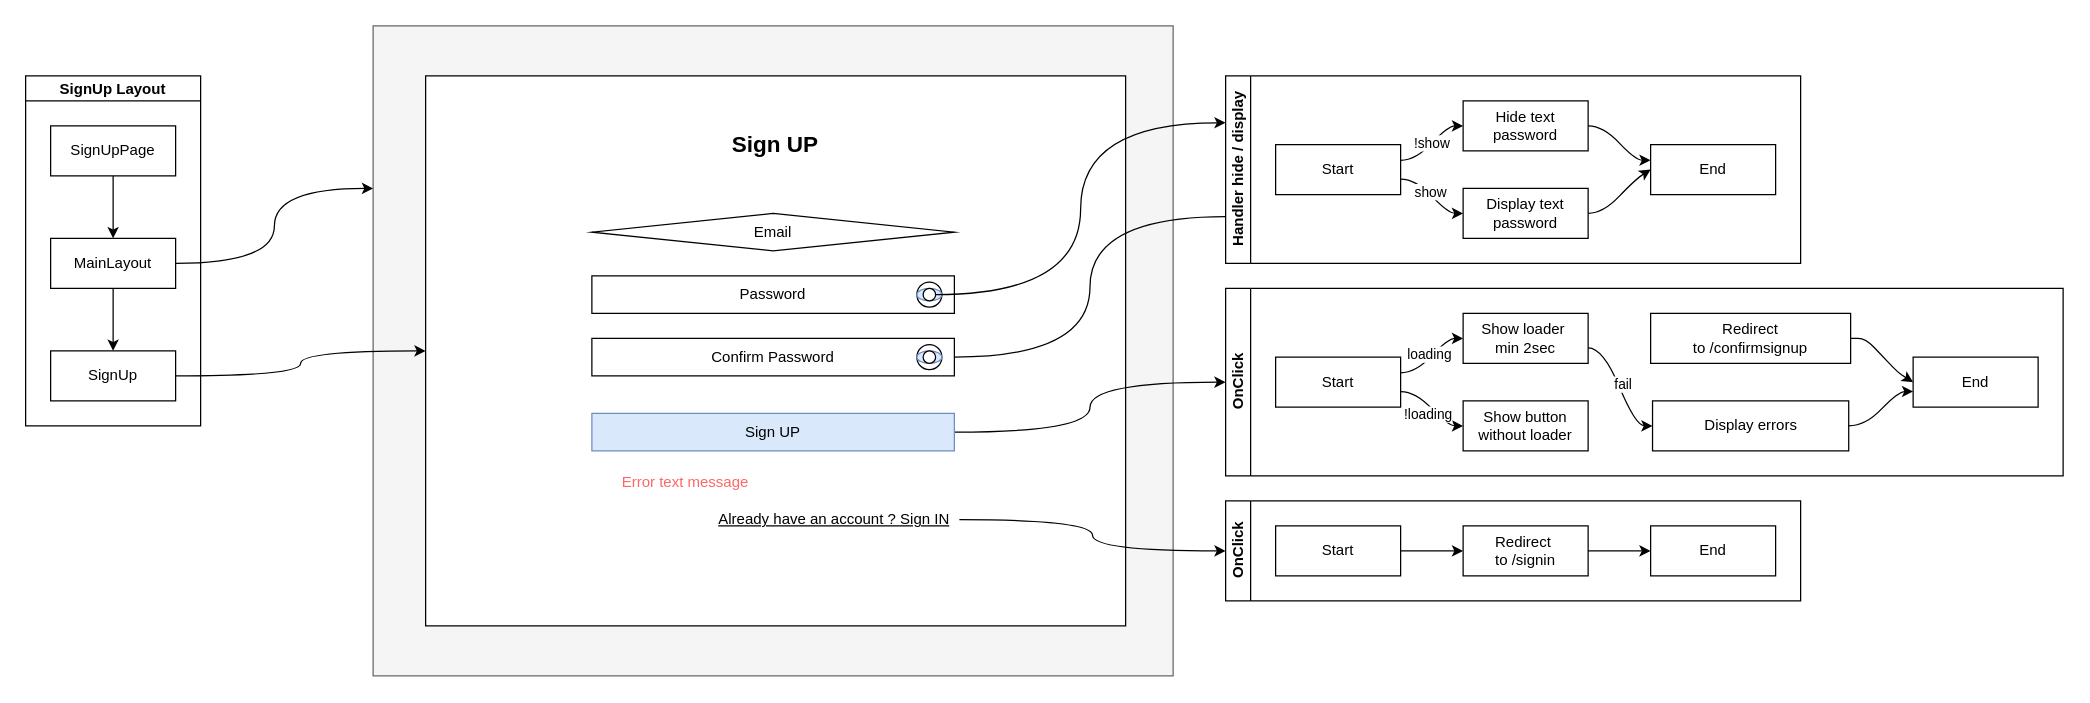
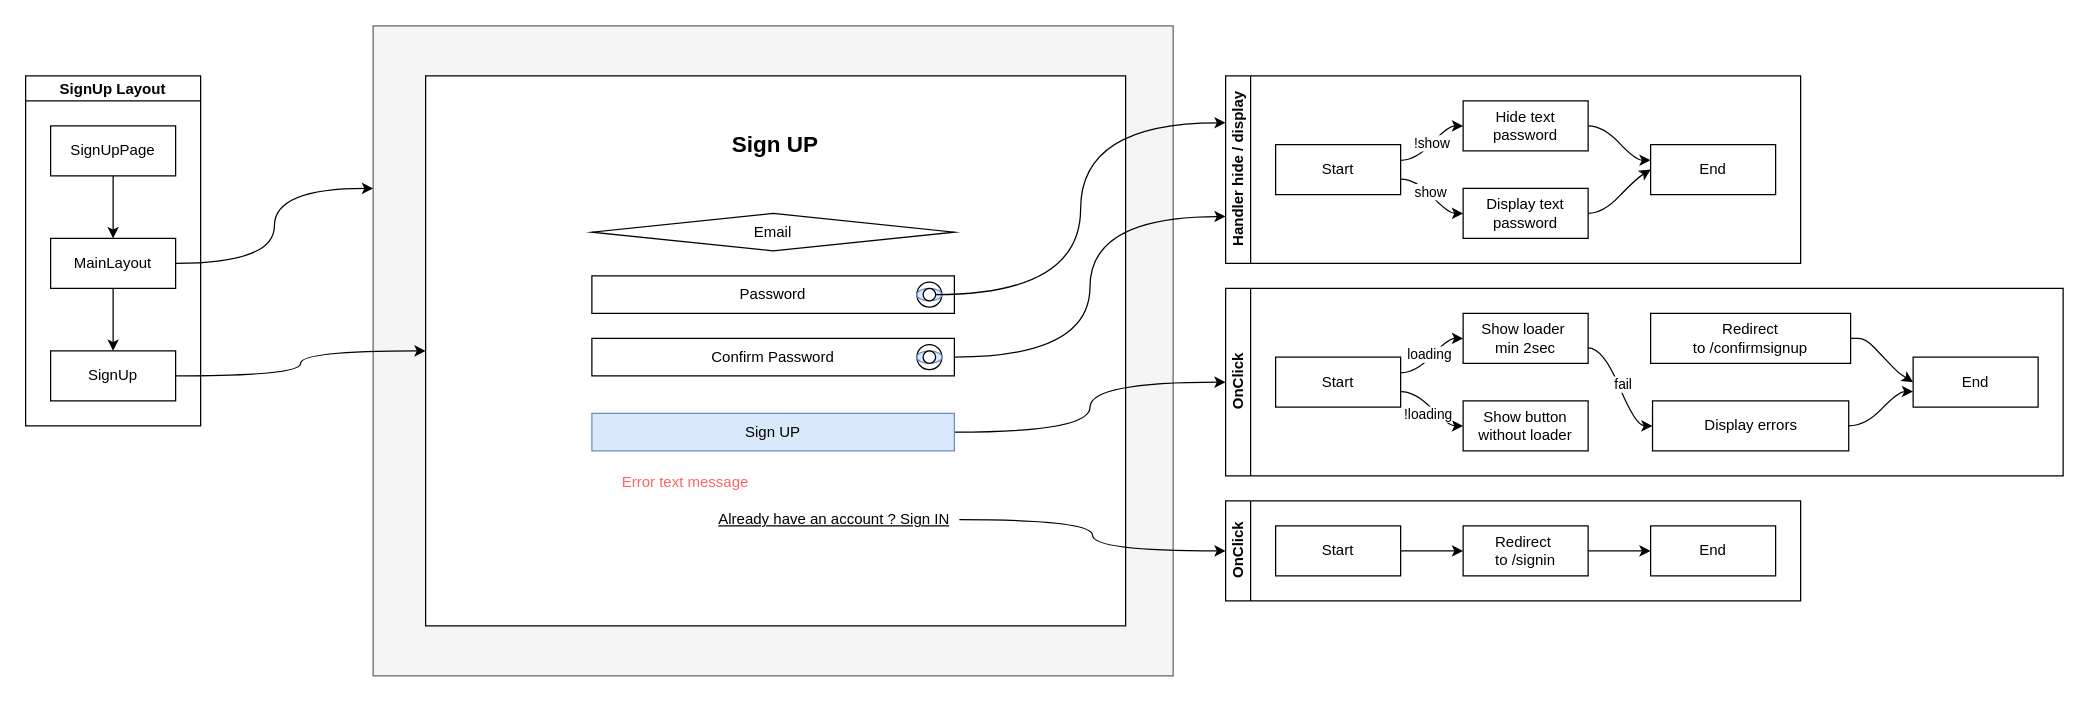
  <mxCell id="0" />
  <mxCell id="1" parent="0" />
  <mxCell id="2" value="" style="rounded=0;whiteSpace=wrap;html=1;fillColor=#f5f5f5;strokeColor=#666666;fontColor=#333333;" vertex="1" parent="1"><mxGeometry x="298" width="640" height="520" as="geometry" y="20" /></mxCell>
  <mxCell id="3" value="" style="rounded=0;whiteSpace=wrap;html=1;" parent="1" vertex="1"><mxGeometry x="340" y="60" width="560" height="440" as="geometry" /></mxCell>
  <mxCell id="4" value="Email" style="rhombus;whiteSpace=wrap;html=1;" parent="1" vertex="1"><mxGeometry x="473" y="170" width="290" height="30" as="geometry" /></mxCell>
  <mxCell id="5" value="Password" style="rounded=0;whiteSpace=wrap;html=1;" parent="1" vertex="1"><mxGeometry x="473" y="220" width="290" height="30" as="geometry" /></mxCell>
  <mxCell id="6" style="edgeStyle=orthogonalEdgeStyle;curved=1;html=1;exitX=1;exitY=0.5;exitDx=0;exitDy=0;entryX=0;entryY=0.5;entryDx=0;entryDy=0;fontColor=#000000;" parent="1" source="7" target="32" edge="1"><mxGeometry relative="1" as="geometry" /></mxCell>
  <mxCell id="7" value="Sign UP" style="rounded=0;whiteSpace=wrap;html=1;fillColor=#dae8fc;strokeColor=#6c8ebf;" parent="1" vertex="1"><mxGeometry x="473" y="330" width="290" height="30" as="geometry" /></mxCell>
  <mxCell id="8" value="&lt;font color=&quot;#ff6666&quot;&gt;Error text message&lt;/font&gt;" style="text;html=1;strokeColor=none;fillColor=none;align=center;verticalAlign=middle;whiteSpace=wrap;rounded=0;" parent="1" vertex="1"><mxGeometry x="473" y="370" width="150" height="30" as="geometry" /></mxCell>
  <mxCell id="9" style="edgeStyle=orthogonalEdgeStyle;html=1;entryX=0;entryY=0.5;entryDx=0;entryDy=0;curved=1;" edge="1" parent="1" source="10" target="53"><mxGeometry relative="1" as="geometry" /></mxCell>
  <mxCell id="10" value="&lt;font color=&quot;#000000&quot;&gt;&lt;u&gt;Already have an account ? Sign IN&lt;/u&gt;&lt;/font&gt;" style="text;html=1;strokeColor=none;fillColor=none;align=center;verticalAlign=middle;whiteSpace=wrap;rounded=0;fontColor=#FF6666;" parent="1" vertex="1"><mxGeometry x="567" y="400" width="200" height="30" as="geometry" /></mxCell>
  <mxCell id="11" value="" style="ellipse;whiteSpace=wrap;html=1;aspect=fixed;fontColor=#000000;" parent="1" vertex="1"><mxGeometry x="733" y="225" width="20" height="20" as="geometry" /></mxCell>
  <mxCell id="12" value="" style="ellipse;whiteSpace=wrap;html=1;fillColor=#dae8fc;strokeColor=#6c8ebf;" parent="1" vertex="1"><mxGeometry x="733" y="230" width="20" height="10" as="geometry" /></mxCell>
  <mxCell id="13" style="edgeStyle=orthogonalEdgeStyle;html=1;entryX=0;entryY=0.25;entryDx=0;entryDy=0;fontColor=#000000;curved=1;" parent="1" source="14" target="21" edge="1"><mxGeometry relative="1" as="geometry" /></mxCell>
  <mxCell id="14" value="" style="ellipse;whiteSpace=wrap;html=1;aspect=fixed;fontColor=#000000;" parent="1" vertex="1"><mxGeometry x="738" y="230" width="10" height="10" as="geometry" /></mxCell>
- <mxCell id="15" style="edgeStyle=orthogonalEdgeStyle;html=1;entryX=0;entryY=0.75;entryDx=0;entryDy=0;fontColor=#000000;curved=1;endArrow=none;" parent="1" source="16" target="21" edge="1"><mxGeometry relative="1" as="geometry" /></mxCell>
+ <mxCell id="15" style="edgeStyle=orthogonalEdgeStyle;html=1;entryX=0;entryY=0.75;entryDx=0;entryDy=0;fontColor=#000000;curved=1;" parent="1" source="16" target="21" edge="1"><mxGeometry relative="1" as="geometry" /></mxCell>
  <mxCell id="16" value="Confirm Password" style="rounded=0;whiteSpace=wrap;html=1;" parent="1" vertex="1"><mxGeometry x="473" y="270" width="290" height="30" as="geometry" /></mxCell>
  <mxCell id="17" value="" style="ellipse;whiteSpace=wrap;html=1;aspect=fixed;fontColor=#000000;" parent="1" vertex="1"><mxGeometry x="733" y="275" width="20" height="20" as="geometry" /></mxCell>
  <mxCell id="18" value="" style="ellipse;whiteSpace=wrap;html=1;fillColor=#dae8fc;strokeColor=#6c8ebf;" parent="1" vertex="1"><mxGeometry x="733" y="280" width="20" height="10" as="geometry" /></mxCell>
  <mxCell id="19" value="" style="ellipse;whiteSpace=wrap;html=1;aspect=fixed;fontColor=#000000;" parent="1" vertex="1"><mxGeometry x="738" y="280" width="10" height="10" as="geometry" /></mxCell>
  <mxCell id="20" value="&lt;h2&gt;Sign UP&lt;/h2&gt;" style="text;html=1;strokeColor=none;fillColor=none;align=center;verticalAlign=middle;whiteSpace=wrap;rounded=0;fontColor=#000000;" parent="1" vertex="1"><mxGeometry x="575" y="100" width="90" height="30" as="geometry" /></mxCell>
  <mxCell id="21" value="Handler hide / display" style="swimlane;html=1;startSize=20;horizontal=0;childLayout=flowLayout;flowOrientation=west;resizable=0;interRankCellSpacing=50;containerType=tree;fontColor=#000000;" parent="1" vertex="1"><mxGeometry x="980" y="60" width="460" height="150" as="geometry" /></mxCell>
  <mxCell id="22" value="Start" style="whiteSpace=wrap;html=1;fontColor=#000000;" parent="21" vertex="1"><mxGeometry x="40" y="55" width="100" height="40" as="geometry" /></mxCell>
  <mxCell id="23" value="Hide text&lt;br&gt;password" style="whiteSpace=wrap;html=1;fontColor=#000000;" parent="21" vertex="1"><mxGeometry x="190" y="20" width="100" height="40" as="geometry" /></mxCell>
  <mxCell id="24" value="" style="html=1;curved=1;noEdgeStyle=1;orthogonal=1;fontColor=#000000;" parent="21" source="22" target="23" edge="1"><mxGeometry relative="1" as="geometry"><Array as="points"><mxPoint x="152" y="67.5" /><mxPoint x="178" y="40" /></Array></mxGeometry></mxCell>
  <mxCell id="25" value="!show" style="edgeLabel;html=1;align=center;verticalAlign=middle;resizable=0;points=[];fontColor=#000000;" parent="24" vertex="1" connectable="0"><mxGeometry x="0.003" y="1" relative="1" as="geometry"><mxPoint as="offset" /></mxGeometry></mxCell>
  <mxCell id="26" value="" style="html=1;curved=1;noEdgeStyle=1;orthogonal=1;fontColor=#000000;" parent="21" source="23" target="27" edge="1"><mxGeometry relative="1" as="geometry"><mxPoint x="1350" y="470" as="sourcePoint" /><Array as="points"><mxPoint x="302" y="40" /><mxPoint x="328" y="67.5" /></Array></mxGeometry></mxCell>
  <mxCell id="27" value="End" style="whiteSpace=wrap;html=1;fontColor=#000000;" parent="21" vertex="1"><mxGeometry x="340" y="55" width="100" height="40" as="geometry" /></mxCell>
  <mxCell id="28" value="" style="edgeStyle=orthogonalEdgeStyle;curved=1;html=1;noEdgeStyle=1;orthogonal=1;" parent="21" source="22" target="30" edge="1"><mxGeometry relative="1" as="geometry"><Array as="points"><mxPoint x="152" y="82.5" /><mxPoint x="178" y="110" /></Array></mxGeometry></mxCell>
  <mxCell id="29" value="show" style="edgeLabel;html=1;align=center;verticalAlign=middle;resizable=0;points=[];fontColor=#000000;" parent="28" vertex="1" connectable="0"><mxGeometry x="-0.121" y="1" relative="1" as="geometry"><mxPoint as="offset" /></mxGeometry></mxCell>
  <mxCell id="30" value="Display text&lt;br&gt;password" style="whiteSpace=wrap;html=1;fontColor=#000000;" parent="21" vertex="1"><mxGeometry x="190" y="90" width="100" height="40" as="geometry" /></mxCell>
  <mxCell id="31" value="" style="edgeStyle=orthogonalEdgeStyle;curved=1;html=1;noEdgeStyle=1;orthogonal=1;entryX=0;entryY=0.5;entryDx=0;entryDy=0;" parent="21" source="30" target="27" edge="1"><mxGeometry relative="1" as="geometry"><mxPoint x="1210" y="262.5" as="sourcePoint" /><Array as="points"><mxPoint x="302" y="110" /><mxPoint x="328" y="82.5" /></Array></mxGeometry></mxCell>
  <mxCell id="32" value="OnClick" style="swimlane;html=1;startSize=20;horizontal=0;childLayout=flowLayout;flowOrientation=west;resizable=0;interRankCellSpacing=50;containerType=tree;fontColor=#000000;" parent="1" vertex="1"><mxGeometry x="980" y="230" width="670" height="150" as="geometry" /></mxCell>
  <mxCell id="33" value="Start" style="whiteSpace=wrap;html=1;fontColor=#000000;" parent="32" vertex="1"><mxGeometry x="40" y="55" width="100" height="40" as="geometry" /></mxCell>
  <mxCell id="34" value="Show loader&amp;nbsp;&lt;br&gt;min 2sec" style="whiteSpace=wrap;html=1;fontColor=#000000;" parent="32" vertex="1"><mxGeometry x="190" y="20" width="100" height="40" as="geometry" /></mxCell>
  <mxCell id="35" value="" style="html=1;curved=1;noEdgeStyle=1;orthogonal=1;fontColor=#000000;" parent="32" source="33" target="34" edge="1"><mxGeometry relative="1" as="geometry"><Array as="points"><mxPoint x="152" y="67.5" /><mxPoint x="178" y="40" /></Array></mxGeometry></mxCell>
  <mxCell id="36" value="loading" style="edgeLabel;html=1;align=center;verticalAlign=middle;resizable=0;points=[];fontColor=#000000;" parent="35" vertex="1" connectable="0"><mxGeometry x="-0.042" y="3" relative="1" as="geometry"><mxPoint as="offset" /></mxGeometry></mxCell>
  <mxCell id="37" value="Show button without loader" style="whiteSpace=wrap;html=1;fontColor=#000000;" parent="32" vertex="1"><mxGeometry x="190" y="90" width="100" height="40" as="geometry" /></mxCell>
  <mxCell id="38" value="" style="html=1;curved=1;noEdgeStyle=1;orthogonal=1;fontColor=#000000;" parent="32" source="33" target="37" edge="1"><mxGeometry relative="1" as="geometry"><Array as="points"><mxPoint x="152" y="82.5" /><mxPoint x="178" y="110" /></Array></mxGeometry></mxCell>
  <mxCell id="39" value="!loading" style="edgeLabel;html=1;align=center;verticalAlign=middle;resizable=0;points=[];fontColor=#000000;" parent="38" vertex="1" connectable="0"><mxGeometry x="-0.142" y="-1" relative="1" as="geometry"><mxPoint y="6" as="offset" /></mxGeometry></mxCell>
  <mxCell id="40" style="edgeStyle=none;html=1;entryX=0;entryY=0.5;entryDx=0;entryDy=0;noEdgeStyle=1;orthogonal=1;" parent="32" source="41" target="46" edge="1"><mxGeometry relative="1" as="geometry"><Array as="points"><mxPoint x="512" y="40" /><mxPoint x="538" y="67.5" /></Array></mxGeometry></mxCell>
  <mxCell id="41" value="Redirect &lt;br&gt;to /confirmsignup" style="whiteSpace=wrap;html=1;fontColor=#000000;" parent="32" vertex="1"><mxGeometry x="340" y="20" width="160" height="40" as="geometry" /></mxCell>
  <mxCell id="42" value="" style="html=1;curved=1;noEdgeStyle=1;orthogonal=1;fontColor=#000000;" parent="32" source="34" target="44" edge="1"><mxGeometry relative="1" as="geometry"><Array as="points"><mxPoint x="302" y="47.5" /><mxPoint x="328" y="110" /></Array><mxPoint x="1380" y="536" as="sourcePoint" /></mxGeometry></mxCell>
  <mxCell id="43" value="fail" style="edgeLabel;html=1;align=center;verticalAlign=middle;resizable=0;points=[];fontColor=#000000;" parent="42" vertex="1" connectable="0"><mxGeometry x="-0.042" y="3" relative="1" as="geometry"><mxPoint as="offset" /></mxGeometry></mxCell>
  <mxCell id="44" value="Display errors" style="whiteSpace=wrap;html=1;fontColor=#000000;" parent="32" vertex="1"><mxGeometry x="341.53" y="90" width="156.94" height="40" as="geometry" /></mxCell>
  <mxCell id="45" value="" style="html=1;curved=1;noEdgeStyle=1;orthogonal=1;fontColor=#000000;" parent="32" source="44" target="46" edge="1"><mxGeometry relative="1" as="geometry"><Array as="points"><mxPoint x="512" y="110" /><mxPoint x="538" y="82.5" /></Array><mxPoint x="1490" y="496" as="sourcePoint" /></mxGeometry></mxCell>
  <mxCell id="46" value="End" style="whiteSpace=wrap;html=1;fontColor=#000000;" parent="32" vertex="1"><mxGeometry x="550" y="55" width="100" height="40" as="geometry" /></mxCell>
  <mxCell id="47" value="SignUp Layout" style="swimlane;startSize=20;horizontal=1;childLayout=treeLayout;horizontalTree=0;resizable=0;containerType=tree;fontColor=#000000;" parent="1" vertex="1"><mxGeometry x="20" y="60" width="140" height="280" as="geometry" /></mxCell>
  <mxCell id="48" value="SignUpPage" style="whiteSpace=wrap;html=1;fontColor=#000000;" parent="47" vertex="1"><mxGeometry x="20" y="40" width="100" height="40" as="geometry" /></mxCell>
  <mxCell id="49" value="MainLayout" style="whiteSpace=wrap;html=1;fontColor=#000000;" parent="47" vertex="1"><mxGeometry x="20" y="130" width="100" height="40" as="geometry" /></mxCell>
  <mxCell id="50" value="" style="edgeStyle=elbowEdgeStyle;elbow=vertical;html=1;rounded=0;fontColor=#000000;curved=1;" parent="47" source="48" target="49" edge="1"><mxGeometry relative="1" as="geometry" /></mxCell>
  <mxCell id="51" value="" style="edgeStyle=elbowEdgeStyle;elbow=vertical;html=1;rounded=0;fontColor=#000000;curved=1;" parent="47" source="49" target="52" edge="1"><mxGeometry relative="1" as="geometry"><mxPoint x="-88" y="310" as="sourcePoint" /></mxGeometry></mxCell>
  <mxCell id="52" value="SignUp" style="whiteSpace=wrap;html=1;fontColor=#000000;" parent="47" vertex="1"><mxGeometry x="20" y="220" width="100" height="40" as="geometry" /></mxCell>
  <mxCell id="53" value="OnClick" style="swimlane;html=1;startSize=20;horizontal=0;childLayout=flowLayout;flowOrientation=west;resizable=0;interRankCellSpacing=50;containerType=tree;fontColor=#000000;" vertex="1" parent="1"><mxGeometry x="980" y="400" width="460" height="80" as="geometry" /></mxCell>
  <mxCell id="54" value="Start" style="whiteSpace=wrap;html=1;fontColor=#000000;" vertex="1" parent="53"><mxGeometry x="40" y="20" width="100" height="40" as="geometry" /></mxCell>
  <mxCell id="55" value="" style="edgeStyle=orthogonalEdgeStyle;curved=1;html=1;noEdgeStyle=1;orthogonal=1;" edge="1" source="54" target="56" parent="53"><mxGeometry relative="1" as="geometry"><Array as="points"><mxPoint x="152" y="40" /><mxPoint x="178" y="40" /></Array></mxGeometry></mxCell>
  <mxCell id="56" value="Redirect&amp;nbsp;&lt;br&gt;to /signin" style="whiteSpace=wrap;html=1;fontColor=#000000;" vertex="1" parent="53"><mxGeometry x="190" y="20" width="100" height="40" as="geometry" /></mxCell>
  <mxCell id="57" value="" style="edgeStyle=orthogonalEdgeStyle;curved=1;html=1;noEdgeStyle=1;orthogonal=1;" edge="1" target="58" source="56" parent="53"><mxGeometry relative="1" as="geometry"><mxPoint x="900" y="440" as="sourcePoint" /><Array as="points"><mxPoint x="302" y="40" /><mxPoint x="328" y="40" /></Array></mxGeometry></mxCell>
  <mxCell id="58" value="End" style="whiteSpace=wrap;html=1;fontColor=#000000;" vertex="1" parent="53"><mxGeometry x="340" y="20" width="100" height="40" as="geometry" /></mxCell>
  <mxCell id="59" style="edgeStyle=orthogonalEdgeStyle;curved=1;html=1;entryX=0;entryY=0.25;entryDx=0;entryDy=0;" edge="1" parent="1" source="49" target="2"><mxGeometry relative="1" as="geometry" /></mxCell>
  <mxCell id="60" style="edgeStyle=orthogonalEdgeStyle;curved=1;html=1;entryX=0;entryY=0.5;entryDx=0;entryDy=0;" edge="1" parent="1" source="52" target="3"><mxGeometry relative="1" as="geometry" /></mxCell>
